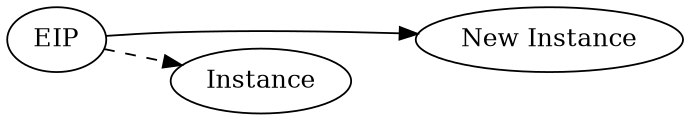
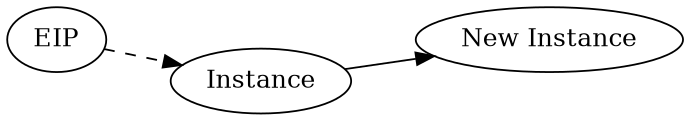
  digraph {
    rankdir=LR
    n1 [label="New Instance"]
    EIP
    n3 [label=Instance]
-   EIP -> n1
+   n3 -> n1
    EIP -> n3 [style=dashed]
  }
